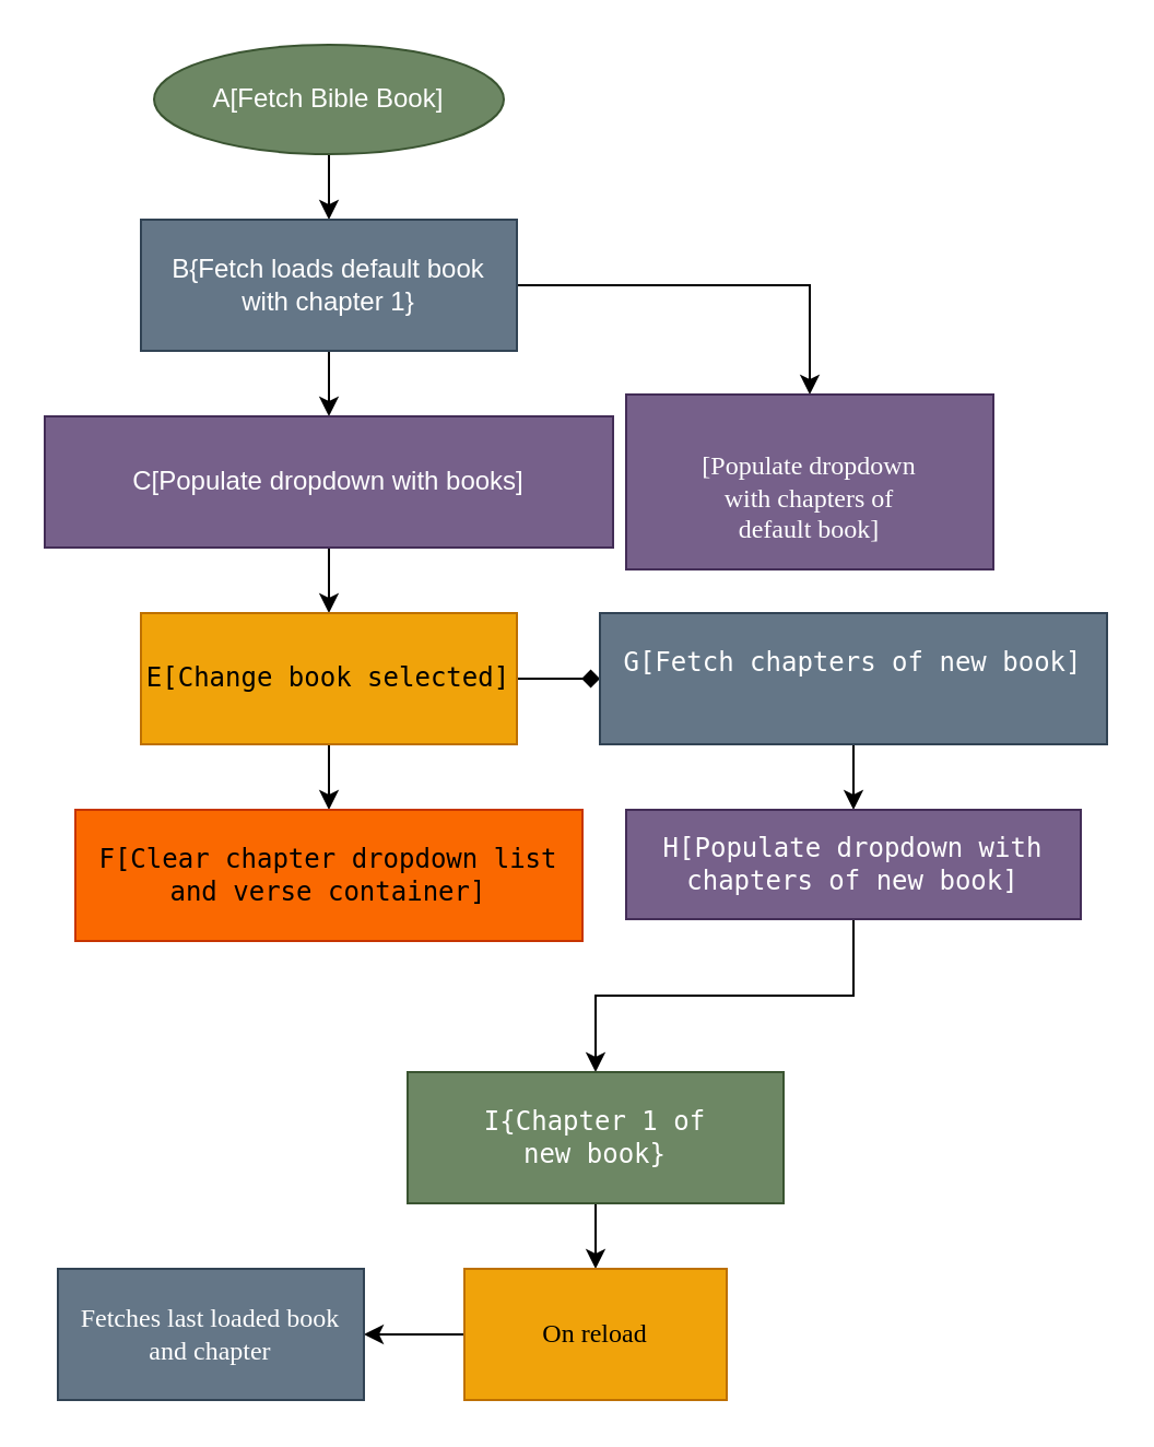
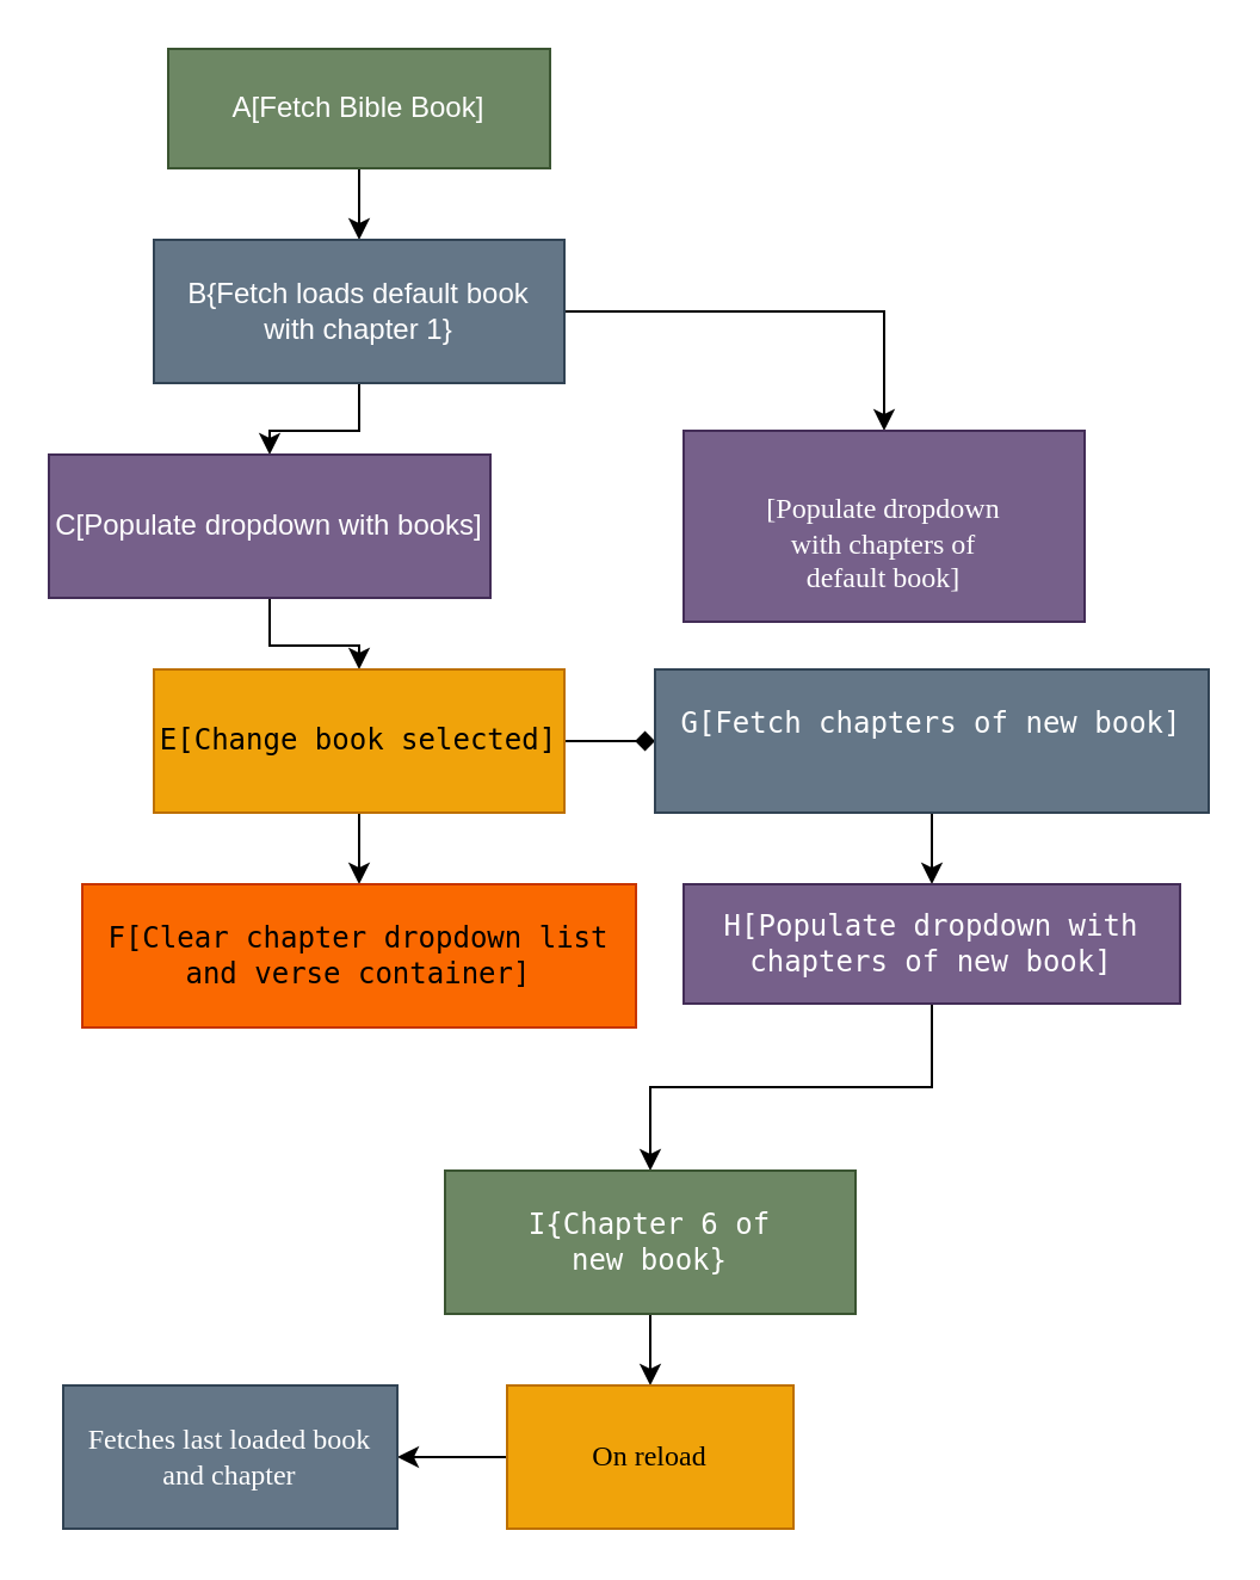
  <mxCell id="0" />
  <mxCell id="1" parent="0" />
  <mxCell id="2" value="" style="edgeStyle=orthogonalEdgeStyle;rounded=0;orthogonalLoop=1;jettySize=auto;html=1;fontFamily=Times New Roman;" edge="1" parent="1" source="3" target="6"><mxGeometry relative="1" as="geometry" /></mxCell>
- <mxCell id="3" value="&lt;span style=&quot;font-family: Helvetica; background-color: initial;&quot;&gt;A[Fetch Bible Book]&lt;/span&gt;" style="ellipse;whiteSpace=wrap;html=1;fillColor=#6d8764;fontColor=#ffffff;strokeColor=#3A5431;fontFamily=Verdana;" vertex="1" parent="1"><mxGeometry x="70" y="20" width="160" height="50" as="geometry" /></mxCell>
+ <mxCell id="3" value="&lt;span style=&quot;font-family: Helvetica; background-color: initial;&quot;&gt;A[Fetch Bible Book]&lt;/span&gt;" style="rounded=0;whiteSpace=wrap;html=1;fillColor=#6d8764;fontColor=#ffffff;strokeColor=#3A5431;fontFamily=Verdana;" vertex="1" parent="1"><mxGeometry x="70" y="20" width="160" height="50" as="geometry" /></mxCell>
  <mxCell id="4" value="" style="edgeStyle=orthogonalEdgeStyle;rounded=0;orthogonalLoop=1;jettySize=auto;html=1;fontFamily=Times New Roman;" edge="1" parent="1" source="6" target="8"><mxGeometry relative="1" as="geometry" /></mxCell>
  <mxCell id="5" value="" style="edgeStyle=orthogonalEdgeStyle;rounded=0;orthogonalLoop=1;jettySize=auto;html=1;fontFamily=Times New Roman;" edge="1" parent="1" source="6" target="12"><mxGeometry relative="1" as="geometry" /></mxCell>
  <mxCell id="6" value="&lt;div&gt;&lt;code class=&quot;!whitespace-pre hljs language-mermaid&quot;&gt;&lt;font face=&quot;Helvetica&quot;&gt;B{Fetch loads default book&lt;/font&gt;&lt;/code&gt;&lt;/div&gt;&lt;div&gt;&lt;code class=&quot;!whitespace-pre hljs language-mermaid&quot;&gt;&lt;font face=&quot;Helvetica&quot;&gt;with chapter 1}&lt;/font&gt;&lt;/code&gt;&lt;/div&gt;" style="rounded=0;whiteSpace=wrap;html=1;fillColor=#647687;fontColor=#ffffff;strokeColor=#314354;fontFamily=Verdana;" vertex="1" parent="1"><mxGeometry x="64" y="100" width="172" height="60" as="geometry" /></mxCell>
  <mxCell id="7" value="" style="edgeStyle=orthogonalEdgeStyle;rounded=0;orthogonalLoop=1;jettySize=auto;html=1;fontFamily=Times New Roman;" edge="1" parent="1" source="8" target="11"><mxGeometry relative="1" as="geometry" /></mxCell>
- <mxCell id="8" value="&lt;div&gt;&lt;code class=&quot;!whitespace-pre hljs language-mermaid&quot;&gt;&lt;font face=&quot;Helvetica&quot;&gt;C[Populate dropdown with books]&lt;/font&gt;&lt;/code&gt;&lt;/div&gt;" style="rounded=0;whiteSpace=wrap;html=1;fillColor=#76608a;fontColor=#ffffff;strokeColor=#432D57;fontFamily=Verdana;" vertex="1" parent="1"><mxGeometry x="20" y="190" width="260" height="60" as="geometry" /></mxCell>
+ <mxCell id="8" value="&lt;div&gt;&lt;code class=&quot;!whitespace-pre hljs language-mermaid&quot;&gt;&lt;font face=&quot;Helvetica&quot;&gt;C[Populate dropdown with books]&lt;/font&gt;&lt;/code&gt;&lt;/div&gt;" style="rounded=0;whiteSpace=wrap;html=1;fillColor=#76608a;fontColor=#ffffff;strokeColor=#432D57;fontFamily=Verdana;" vertex="1" parent="1"><mxGeometry x="20" y="190" width="185" height="60" as="geometry" /></mxCell>
  <mxCell id="9" value="" style="edgeStyle=orthogonalEdgeStyle;rounded=0;orthogonalLoop=1;jettySize=auto;html=1;fontFamily=Times New Roman;" edge="1" parent="1" source="11" target="13"><mxGeometry relative="1" as="geometry" /></mxCell>
  <mxCell id="10" value="" style="edgeStyle=orthogonalEdgeStyle;rounded=0;orthogonalLoop=1;jettySize=auto;html=1;fontFamily=Times New Roman;endArrow=diamond;" edge="1" parent="1" source="11" target="15"><mxGeometry relative="1" as="geometry" /></mxCell>
  <mxCell id="11" value="&lt;div&gt;&lt;code class=&quot;!whitespace-pre hljs language-mermaid&quot;&gt;E[Change book selected]&lt;/code&gt;&lt;/div&gt;" style="rounded=0;whiteSpace=wrap;html=1;fillColor=#f0a30a;fontColor=#000000;strokeColor=#BD7000;fontFamily=Verdana;" vertex="1" parent="1"><mxGeometry x="64" y="280" width="172" height="60" as="geometry" /></mxCell>
  <mxCell id="12" value="&lt;font face=&quot;Helvetica&quot;&gt;&lt;br&gt;&lt;/font&gt;&lt;div&gt;&lt;code class=&quot;!whitespace-pre hljs language-mermaid&quot;&gt;&lt;font face=&quot;EFIe6Ufx2uKbOLL2HoXt&quot;&gt;[Populate dropdown &lt;/font&gt;&lt;/code&gt;&lt;/div&gt;&lt;div&gt;&lt;code class=&quot;!whitespace-pre hljs language-mermaid&quot;&gt;&lt;font face=&quot;EFIe6Ufx2uKbOLL2HoXt&quot;&gt;with chapters of &lt;/font&gt;&lt;/code&gt;&lt;/div&gt;&lt;div&gt;&lt;code class=&quot;!whitespace-pre hljs language-mermaid&quot;&gt;&lt;font face=&quot;EFIe6Ufx2uKbOLL2HoXt&quot;&gt;default book]&lt;/font&gt;&lt;/code&gt;&lt;/div&gt;" style="whiteSpace=wrap;html=1;rounded=0;fillColor=#76608a;fontColor=#ffffff;strokeColor=#432D57;fontFamily=Verdana;" vertex="1" parent="1"><mxGeometry x="286" y="180" width="168" height="80" as="geometry" /></mxCell>
  <mxCell id="13" value="&lt;br&gt;&lt;div&gt;&lt;code class=&quot;!whitespace-pre hljs language-mermaid&quot;&gt;F[Clear chapter dropdown list&lt;/code&gt;&lt;/div&gt;&lt;div&gt;&lt;code class=&quot;!whitespace-pre hljs language-mermaid&quot;&gt;and verse container]&lt;/code&gt;&lt;/div&gt;&lt;br&gt;" style="whiteSpace=wrap;html=1;rounded=0;fillColor=#fa6800;strokeColor=#C73500;fontColor=#000000;fontFamily=Verdana;" vertex="1" parent="1"><mxGeometry x="34" y="370" width="232" height="60" as="geometry" /></mxCell>
  <mxCell id="14" value="" style="edgeStyle=orthogonalEdgeStyle;rounded=0;orthogonalLoop=1;jettySize=auto;html=1;fontFamily=Times New Roman;" edge="1" parent="1" source="15" target="17"><mxGeometry relative="1" as="geometry" /></mxCell>
  <mxCell id="15" value="&#10;&lt;div&gt;&lt;code class=&quot;!whitespace-pre hljs language-mermaid&quot;&gt;G[Fetch chapters of new book]&lt;/code&gt;&lt;/div&gt;&#10;&#10;" style="whiteSpace=wrap;html=1;rounded=0;fillColor=#647687;fontColor=#ffffff;strokeColor=#314354;fontFamily=Verdana;" vertex="1" parent="1"><mxGeometry x="274" y="280" width="232" height="60" as="geometry" /></mxCell>
  <mxCell id="16" value="" style="edgeStyle=orthogonalEdgeStyle;rounded=0;orthogonalLoop=1;jettySize=auto;html=1;fontFamily=Times New Roman;" edge="1" parent="1" source="17" target="19"><mxGeometry relative="1" as="geometry" /></mxCell>
  <mxCell id="17" value="&lt;br&gt;&lt;div&gt;&lt;code class=&quot;!whitespace-pre hljs language-mermaid&quot;&gt;H[Populate dropdown with &lt;/code&gt;&lt;/div&gt;&lt;div&gt;&lt;code class=&quot;!whitespace-pre hljs language-mermaid&quot;&gt;chapters of new book]&lt;/code&gt;&lt;/div&gt;&lt;br&gt;" style="whiteSpace=wrap;html=1;rounded=0;fillColor=#76608a;fontColor=#ffffff;strokeColor=#432D57;fontFamily=Verdana;" vertex="1" parent="1"><mxGeometry x="286" y="370" width="208" height="50" as="geometry" /></mxCell>
  <mxCell id="18" value="" style="edgeStyle=orthogonalEdgeStyle;rounded=0;orthogonalLoop=1;jettySize=auto;html=1;fontFamily=Times New Roman;" edge="1" parent="1" source="19" target="22"><mxGeometry relative="1" as="geometry" /></mxCell>
- <mxCell id="19" value="&lt;br&gt;&lt;div&gt;&lt;code class=&quot;!whitespace-pre hljs language-mermaid&quot;&gt;I{Chapter 1 of &lt;/code&gt;&lt;/div&gt;&lt;div&gt;&lt;code class=&quot;!whitespace-pre hljs language-mermaid&quot;&gt;new book}&lt;/code&gt;&lt;/div&gt;&lt;br&gt;" style="whiteSpace=wrap;html=1;rounded=0;fillColor=#6d8764;fontColor=#ffffff;strokeColor=#3A5431;fontFamily=Verdana;" vertex="1" parent="1"><mxGeometry x="186" y="490" width="172" height="60" as="geometry" /></mxCell>
+ <mxCell id="19" value="&lt;br&gt;&lt;div&gt;&lt;code class=&quot;!whitespace-pre hljs language-mermaid&quot;&gt;I{Chapter 6 of &lt;/code&gt;&lt;/div&gt;&lt;div&gt;&lt;code class=&quot;!whitespace-pre hljs language-mermaid&quot;&gt;new book}&lt;/code&gt;&lt;/div&gt;&lt;br&gt;" style="whiteSpace=wrap;html=1;rounded=0;fillColor=#6d8764;fontColor=#ffffff;strokeColor=#3A5431;fontFamily=Verdana;" vertex="1" parent="1"><mxGeometry x="186" y="490" width="172" height="60" as="geometry" /></mxCell>
  <mxCell id="20" style="edgeStyle=orthogonalEdgeStyle;rounded=0;orthogonalLoop=1;jettySize=auto;html=1;exitX=0.5;exitY=0;exitDx=0;exitDy=0;fontFamily=Times New Roman;" edge="1" parent="1"><mxGeometry relative="1" as="geometry"><mxPoint x="150" y="520" as="sourcePoint" /><mxPoint x="150" y="520" as="targetPoint" /></mxGeometry></mxCell>
  <mxCell id="21" value="" style="edgeStyle=orthogonalEdgeStyle;rounded=0;orthogonalLoop=1;jettySize=auto;html=1;fontFamily=Times New Roman;" edge="1" parent="1" source="22" target="23"><mxGeometry relative="1" as="geometry" /></mxCell>
  <mxCell id="22" value="On reload" style="whiteSpace=wrap;html=1;fillColor=#f0a30a;strokeColor=#BD7000;fontColor=#000000;rounded=0;fontFamily=Verdana;" vertex="1" parent="1"><mxGeometry x="212" y="580" width="120" height="60" as="geometry" /></mxCell>
  <mxCell id="23" value="Fetches last loaded book and chapter" style="whiteSpace=wrap;html=1;fillColor=#647687;strokeColor=#314354;fontColor=#ffffff;rounded=0;fontFamily=Verdana;" vertex="1" parent="1"><mxGeometry x="26" y="580" width="140" height="60" as="geometry" /></mxCell>
